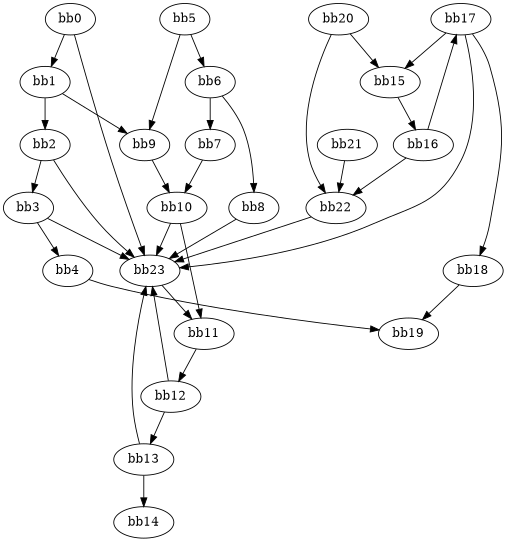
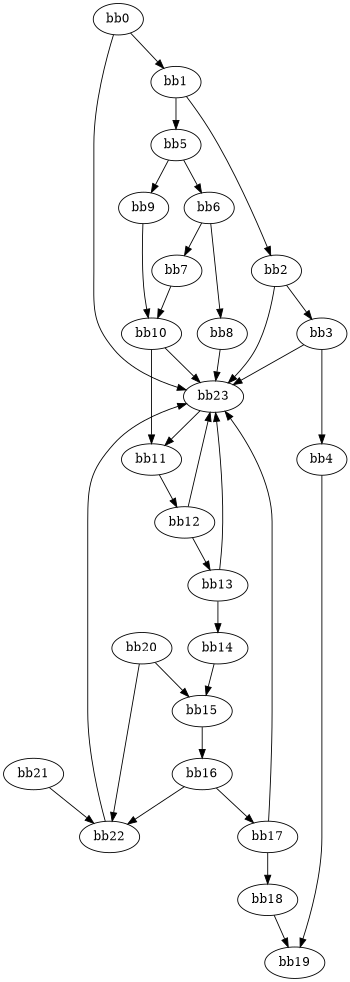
  digraph {
    n1 [label="bb0\l"]
    n2 [label="bb1\l"]
    n3 [label="bb23\l"]
    n4 [label="bb2\l"]
    n5 [label="bb5\l"]
    n6 [label="bb11\l"]
    n7 [label="bb3\l"]
    n8 [label="bb6\l"]
    n9 [label="bb9\l"]
    n10 [label="bb4\l"]
    n11 [label="bb19\l"]
    n12 [label="bb7\l"]
    n13 [label="bb8\l"]
    n14 [label="bb10\l"]
    n15 [label="bb12\l"]
    n16 [label="bb13\l"]
    n17 [label="bb14\l"]
    n18 [label="bb15\l"]
    n19 [label="bb16\l"]
    n20 [label="bb21\l"]
    n21 [label="bb22\l"]
    n22 [label="bb17\l"]
    n23 [label="bb20\l"]
    n24 [label="bb18\l"]
    n1 -> n2
    n1 -> n3
    n2 -> n4
-   n2 -> n9
+   n2 -> n5
    n3 -> n6
    n4 -> n3
    n4 -> n7
    n5 -> n8
    n5 -> n9
    n6 -> n15
    n7 -> n3
    n7 -> n10
    n8 -> n12
    n8 -> n13
    n9 -> n14
    n10 -> n11
    n12 -> n14
    n13 -> n3
    n14 -> n3
    n14 -> n6
    n15 -> n3
    n15 -> n16
    n16 -> n3
    n16 -> n17
-   n22 -> n18
+   n17 -> n18
    n18 -> n19
    n19 -> n21
    n19 -> n22
    n20 -> n21
    n21 -> n3
    n22 -> n3
    n22 -> n24
    n23 -> n18
    n23 -> n21
    n24 -> n11
  }
